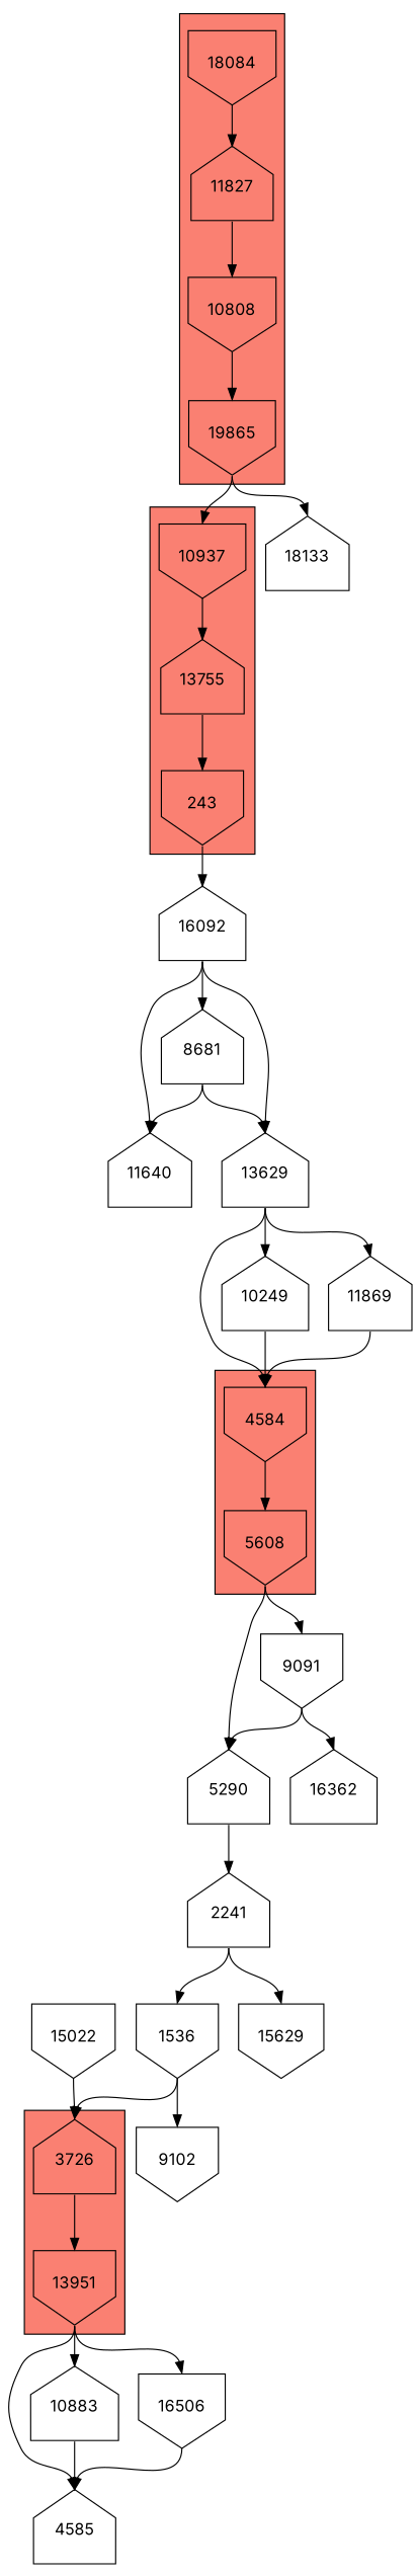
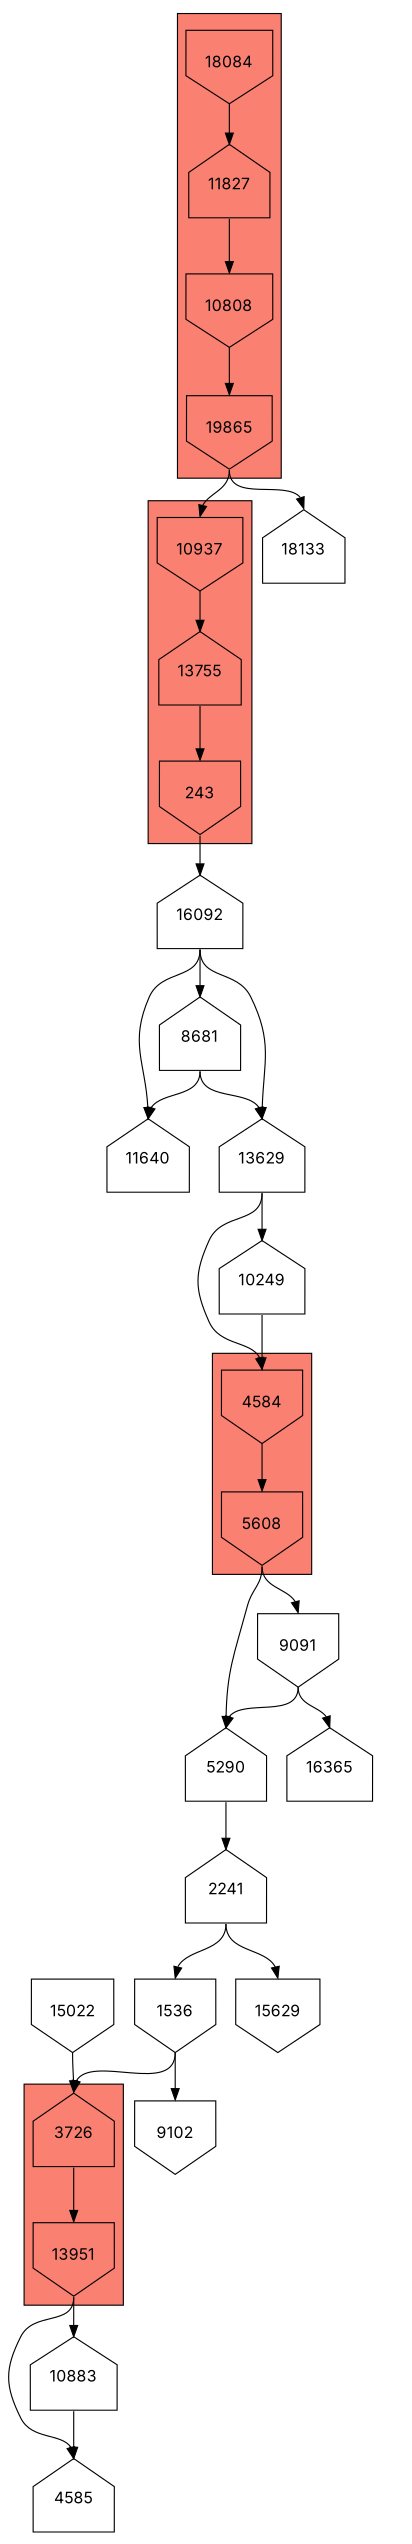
  digraph {
    fontname=Inter
    node [fontname=Inter shape=house]
    edge [fontname=Inter headport=n tailport=s]
    4584 [height=1 shape=invhouse width=1]
    5608 [height=1 shape=invhouse width=1]
    3726 [height=1 width=1]
    13951 [height=1 shape=invhouse width=1]
    10937 [height=1 shape=invhouse width=1]
    13755 [height=1 width=1]
    243 [height=1 shape=invhouse width=1]
    18084 [height=1 shape=invhouse width=1]
    11827 [height=1 width=1]
    10808 [height=1 shape=invhouse width=1]
    19865 [height=1 shape=invhouse width=1]
    5290 [height=1 width=1]
    n13 [height=1 label=9091 shape=invhouse width=1]
    4585 [height=1 width=1]
    10883 [height=1 width=1]
-   16506 [height=1 shape=invhouse width=1]
    16092 [height=1 width=1]
    18133 [height=1 width=1]
    2241 [height=1 width=1]
-   16362 [height=1 width=1]
+   16362 [height=1 width=1 label=16365]
    11640 [height=1 width=1]
    13629 [height=1 width=1]
    8681 [height=1 width=1]
    1536 [height=1 shape=invhouse width=1]
    15629 [height=1 shape=invhouse width=1]
    9102 [height=1 shape=invhouse width=1]
    15022 [height=1 shape=invhouse width=1]
    10249 [height=1 width=1]
-   11869 [height=1 width=1]
    subgraph cluster_1 {
      fillcolor=salmon
      style=filled
      4584
      5608
    }
    subgraph cluster_2 {
      fillcolor=salmon
      style=filled
      3726
      13951
    }
    subgraph cluster_3 {
      fillcolor=salmon
      style=filled
      10937
      13755
      243
    }
    subgraph cluster_4 {
      fillcolor=salmon
      style=filled
      18084
      11827
      10808
      19865
    }
    4584 -> 5608
    5608 -> 5290
    5608 -> n13
    3726 -> 13951
    13951 -> 4585
    13951 -> 10883
-   13951 -> 16506
    10937 -> 13755
    13755 -> 243
    243 -> 16092
    18084 -> 11827
    11827 -> 10808
    10808 -> 19865
    19865 -> 10937
    19865 -> 18133
    5290 -> 2241
    n13 -> 5290
    n13 -> 16362
    10883 -> 4585
-   16506 -> 4585
    16092 -> 11640
    16092 -> 13629
    16092 -> 8681
    2241 -> 1536
    2241 -> 15629
    13629 -> 4584
    13629 -> 10249
-   13629 -> 11869
    8681 -> 11640
    8681 -> 13629
    1536 -> 3726
    1536 -> 9102
    15022 -> 3726
    10249 -> 4584
-   11869 -> 4584
  }
